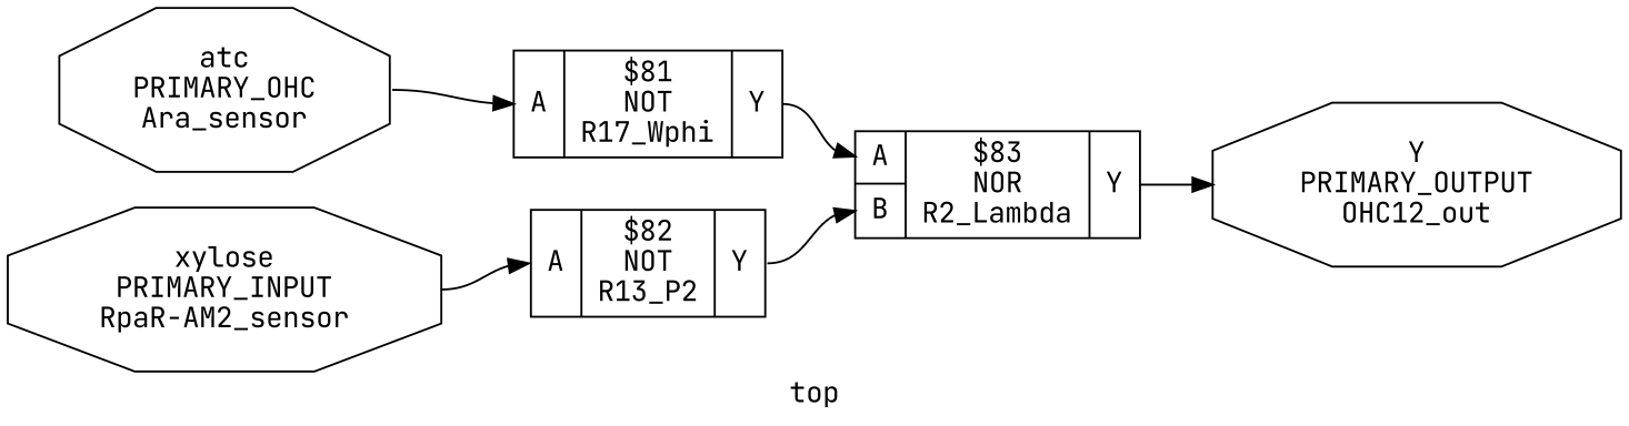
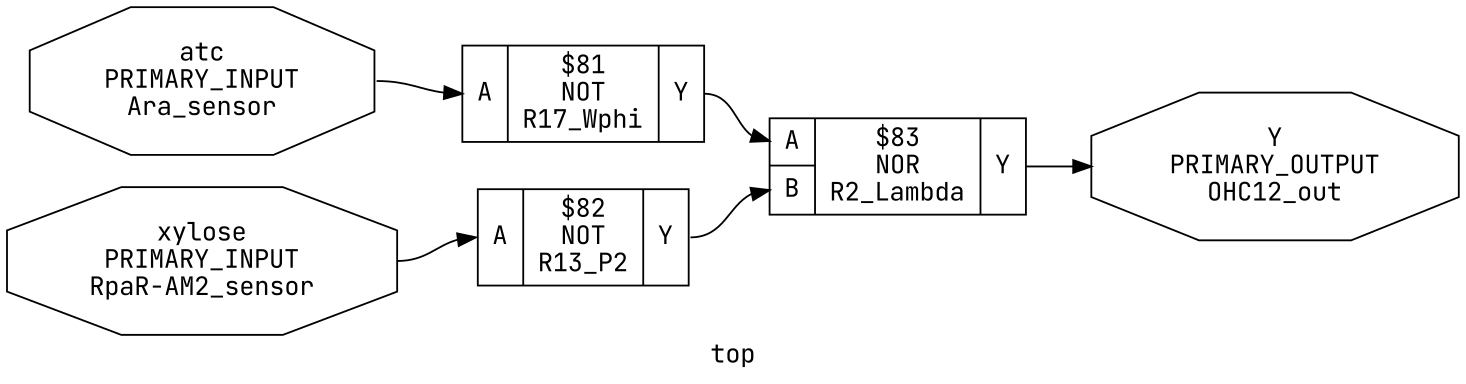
  digraph {
    label=top
    rankdir=LR
    remincross=true
    fontname="JetBrains Mono"
    node [shape=octagon fontname="JetBrains Mono"]
    edge [color=black fontcolor=black headport="p6:w" tailport="p3:e" fontname="JetBrains Mono"]
    n1 [fontcolor=black label="Y\nPRIMARY_OUTPUT\nOHC12_out"]
-   n2 [fontcolor=black label="atc\nPRIMARY_OHC\nAra_sensor"]
+   n2 [fontcolor=black label="atc\nPRIMARY_INPUT\nAra_sensor"]
    n3 [label="{{<p6> A}|$81\nNOT\nR17_Wphi|{<p3> Y}}" shape=record]
    n4 [fontcolor=black label="xylose\nPRIMARY_INPUT\nRpaR-AM2_sensor"]
    n5 [label="{{<p6> A}|$82\nNOT\nR13_P2|{<p3> Y}}" shape=record]
    n6 [label="{{<p6> A|<p9> B}|$83\nNOR\nR2_Lambda|{<p3> Y}}" shape=record]
    n2 -> n3 [tailport=e]
    n3 -> n6
    n4 -> n5 [tailport=e]
    n5 -> n6 [headport="p9:w"]
    n6 -> n1 [headport=w]
  }
